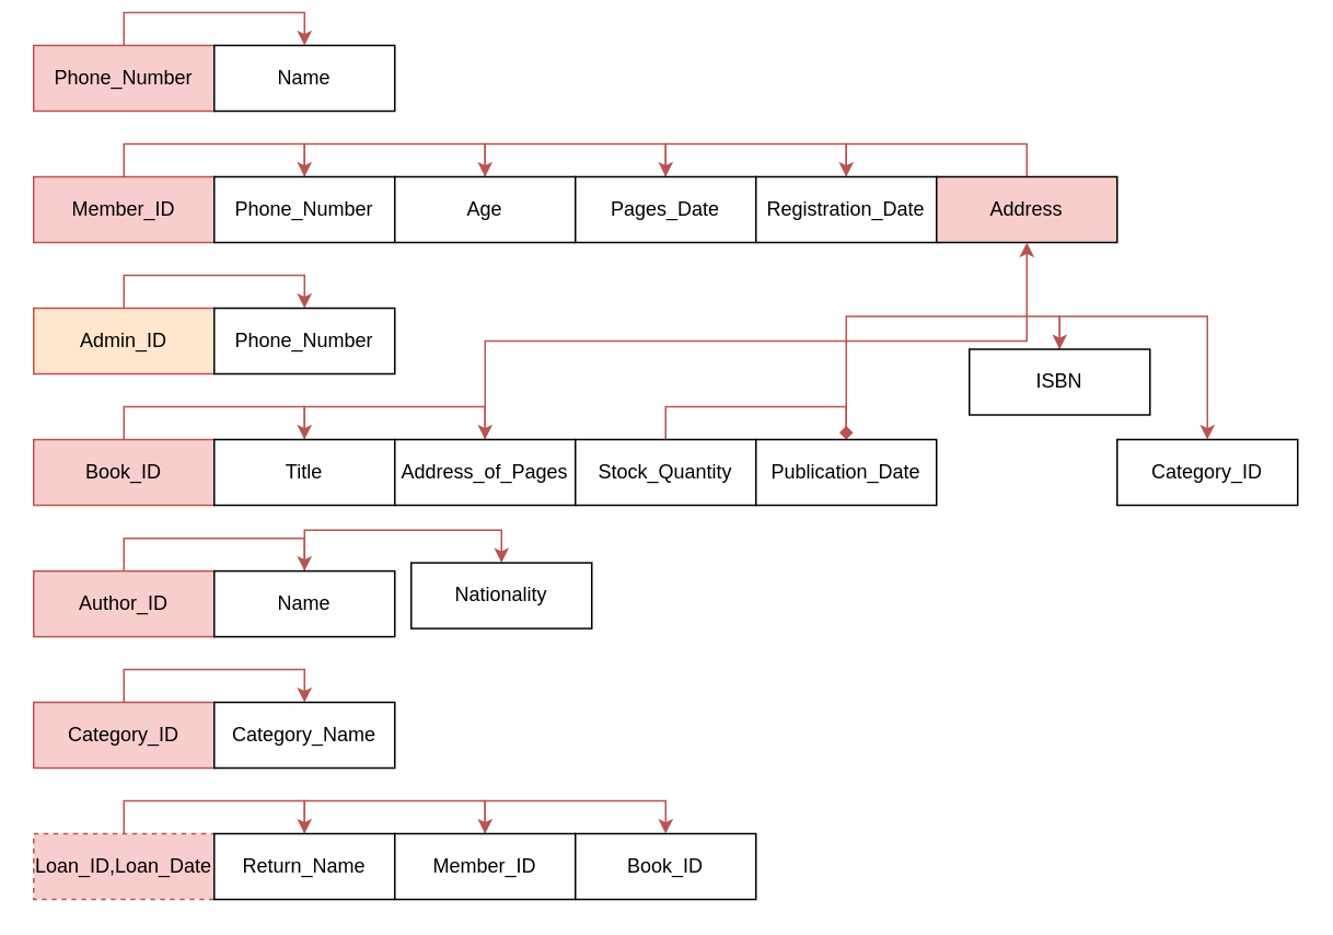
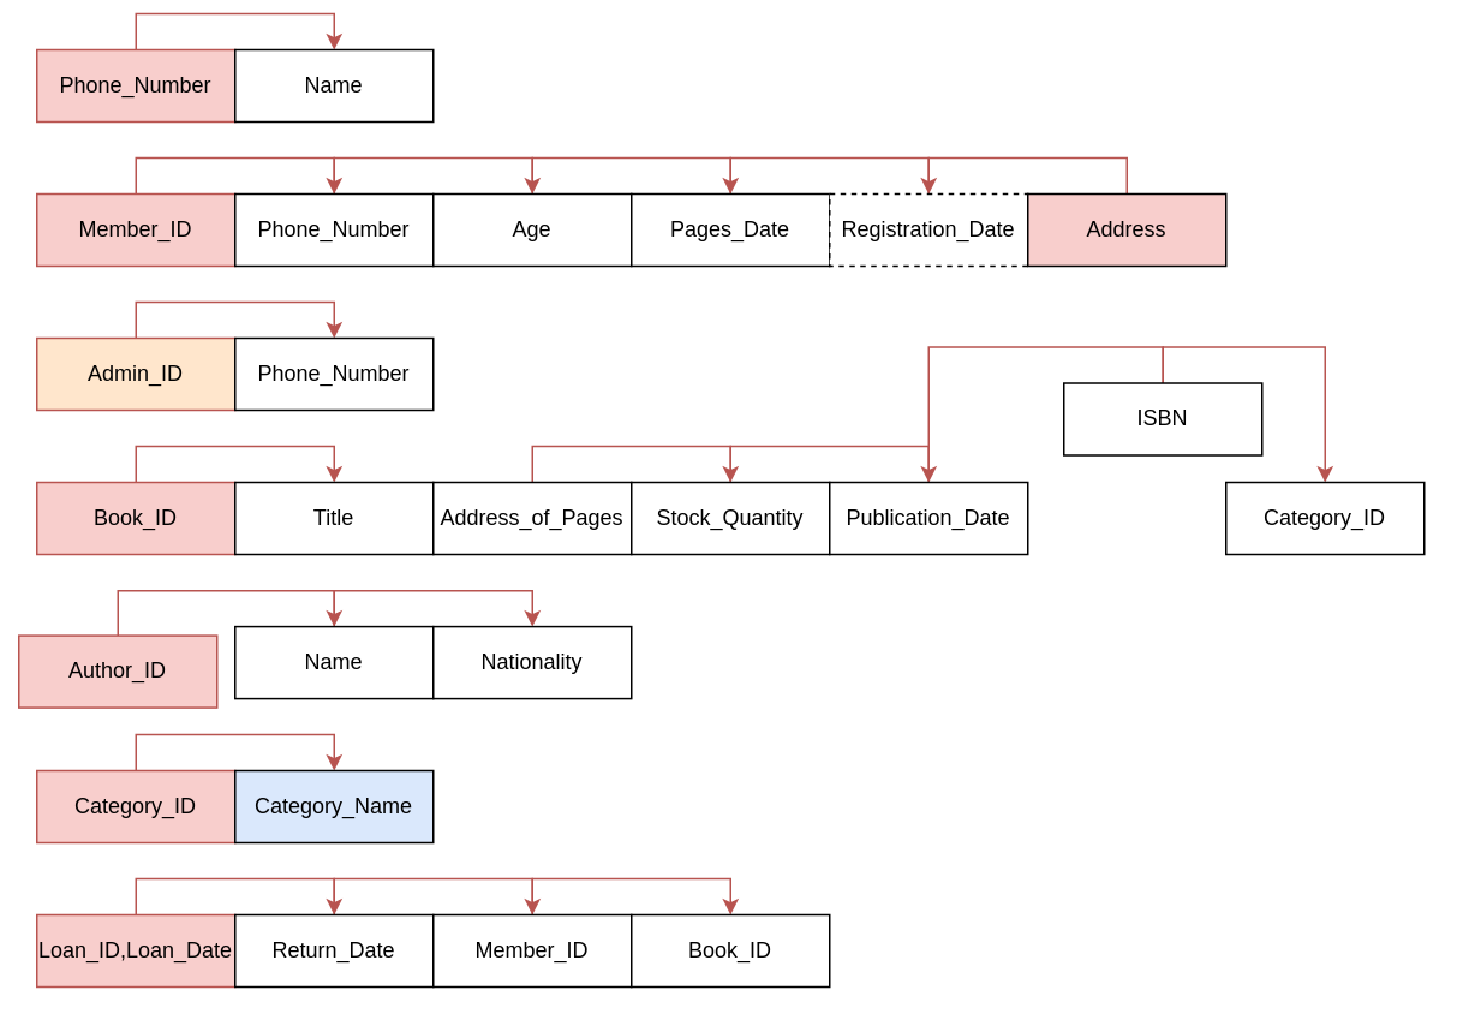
  <mxCell id="0" />
  <mxCell id="1" parent="0" />
  <mxCell id="2" style="edgeStyle=orthogonalEdgeStyle;rounded=0;orthogonalLoop=1;jettySize=auto;html=1;exitX=0.5;exitY=0;exitDx=0;exitDy=0;entryX=0.5;entryY=0;entryDx=0;entryDy=0;fillColor=#f8cecc;strokeColor=#b85450;" edge="1" parent="1" source="3" target="4"><mxGeometry relative="1" as="geometry" /></mxCell>
  <mxCell id="3" value="Phone_Number" style="rounded=0;whiteSpace=wrap;html=1;fillColor=#f8cecc;strokeColor=#b85450;" vertex="1" parent="1"><mxGeometry x="20" y="20" width="110" height="40" as="geometry" /></mxCell>
  <mxCell id="4" value="Name" style="rounded=0;whiteSpace=wrap;html=1;" vertex="1" parent="1"><mxGeometry x="130" y="20" width="110" height="40" as="geometry" /></mxCell>
  <mxCell id="5" style="edgeStyle=orthogonalEdgeStyle;rounded=0;orthogonalLoop=1;jettySize=auto;html=1;exitX=0.5;exitY=0;exitDx=0;exitDy=0;entryX=0.5;entryY=0;entryDx=0;entryDy=0;fillColor=#f8cecc;strokeColor=#b85450;" edge="1" parent="1" source="6" target="8"><mxGeometry relative="1" as="geometry" /></mxCell>
  <mxCell id="6" value="Member_ID" style="rounded=0;whiteSpace=wrap;html=1;fillColor=#f8cecc;strokeColor=#b85450;" vertex="1" parent="1"><mxGeometry x="20" y="100" width="110" height="40" as="geometry" /></mxCell>
  <mxCell id="7" style="edgeStyle=orthogonalEdgeStyle;rounded=0;orthogonalLoop=1;jettySize=auto;html=1;exitX=0.5;exitY=0;exitDx=0;exitDy=0;entryX=0.5;entryY=0;entryDx=0;entryDy=0;fillColor=#f8cecc;strokeColor=#b85450;" edge="1" parent="1" source="8" target="10"><mxGeometry relative="1" as="geometry" /></mxCell>
  <mxCell id="8" value="Phone_Number" style="rounded=0;whiteSpace=wrap;html=1;" vertex="1" parent="1"><mxGeometry x="130" y="100" width="110" height="40" as="geometry" /></mxCell>
  <mxCell id="9" style="edgeStyle=orthogonalEdgeStyle;rounded=0;orthogonalLoop=1;jettySize=auto;html=1;exitX=0.5;exitY=0;exitDx=0;exitDy=0;entryX=0.5;entryY=0;entryDx=0;entryDy=0;fillColor=#f8cecc;strokeColor=#b85450;" edge="1" parent="1" source="10" target="12"><mxGeometry relative="1" as="geometry" /></mxCell>
  <mxCell id="10" value="Age&lt;span style=&quot;color: rgba(0, 0, 0, 0); font-family: monospace; font-size: 0px; text-align: start; text-wrap: nowrap;&quot;&gt;%3CmxGraphModel%3E%3Croot%3E%3CmxCell%20id%3D%220%22%2F%3E%3CmxCell%20id%3D%221%22%20parent%3D%220%22%2F%3E%3CmxCell%20id%3D%222%22%20value%3D%22Phone_Number%22%20style%3D%22rounded%3D0%3BwhiteSpace%3Dwrap%3Bhtml%3D1%3B%22%20vertex%3D%221%22%20parent%3D%221%22%3E%3CmxGeometry%20x%3D%22230%22%20y%3D%22410%22%20width%3D%22110%22%20height%3D%2240%22%20as%3D%22geometry%22%2F%3E%3C%2FmxCell%3E%3C%2Froot%3E%3C%2FmxGraphModel%3E&lt;/span&gt;" style="rounded=0;whiteSpace=wrap;html=1;" vertex="1" parent="1"><mxGeometry x="240" y="100" width="110" height="40" as="geometry" /></mxCell>
  <mxCell id="11" style="edgeStyle=orthogonalEdgeStyle;rounded=0;orthogonalLoop=1;jettySize=auto;html=1;exitX=0.5;exitY=0;exitDx=0;exitDy=0;entryX=0.5;entryY=0;entryDx=0;entryDy=0;fillColor=#f8cecc;strokeColor=#b85450;" edge="1" parent="1" source="12" target="14"><mxGeometry relative="1" as="geometry" /></mxCell>
  <mxCell id="12" value="Pages_Date" style="rounded=0;whiteSpace=wrap;html=1;" vertex="1" parent="1"><mxGeometry x="350" y="100" width="110" height="40" as="geometry" /></mxCell>
  <mxCell id="13" style="edgeStyle=orthogonalEdgeStyle;rounded=0;orthogonalLoop=1;jettySize=auto;html=1;exitX=0.5;exitY=0;exitDx=0;exitDy=0;entryX=0.5;entryY=0;entryDx=0;entryDy=0;fillColor=#f8cecc;strokeColor=#b85450;endArrow=none;" edge="1" parent="1" source="14" target="15"><mxGeometry relative="1" as="geometry" /></mxCell>
- <mxCell id="14" value="Registration_Date" style="rounded=0;whiteSpace=wrap;html=1;" vertex="1" parent="1"><mxGeometry x="460" y="100" width="110" height="40" as="geometry" /></mxCell>
+ <mxCell id="14" value="Registration_Date" style="rounded=0;whiteSpace=wrap;html=1;dashed=1;" vertex="1" parent="1"><mxGeometry x="460" y="100" width="110" height="40" as="geometry" /></mxCell>
  <mxCell id="15" value="Address" style="rounded=0;whiteSpace=wrap;html=1;fillColor=#f8cecc;" vertex="1" parent="1"><mxGeometry x="570" y="100" width="110" height="40" as="geometry" /></mxCell>
  <mxCell id="16" style="edgeStyle=orthogonalEdgeStyle;rounded=0;orthogonalLoop=1;jettySize=auto;html=1;exitX=0.5;exitY=0;exitDx=0;exitDy=0;entryX=0.5;entryY=0;entryDx=0;entryDy=0;fillColor=#f8cecc;strokeColor=#b85450;" edge="1" parent="1" source="17" target="18"><mxGeometry relative="1" as="geometry" /></mxCell>
  <mxCell id="17" value="Admin_ID" style="rounded=0;whiteSpace=wrap;html=1;fillColor=#ffe6cc;strokeColor=#b85450;" vertex="1" parent="1"><mxGeometry x="20" y="180" width="110" height="40" as="geometry" /></mxCell>
  <mxCell id="18" value="Phone_Number" style="rounded=0;whiteSpace=wrap;html=1;" vertex="1" parent="1"><mxGeometry x="130" y="180" width="110" height="40" as="geometry" /></mxCell>
  <mxCell id="19" style="edgeStyle=orthogonalEdgeStyle;rounded=0;orthogonalLoop=1;jettySize=auto;html=1;exitX=0.5;exitY=0;exitDx=0;exitDy=0;entryX=0.5;entryY=0;entryDx=0;entryDy=0;fillColor=#f8cecc;strokeColor=#b85450;" edge="1" parent="1" source="20" target="22"><mxGeometry relative="1" as="geometry" /></mxCell>
  <mxCell id="20" value="Book_ID" style="rounded=0;whiteSpace=wrap;html=1;fillColor=#f8cecc;strokeColor=#b85450;" vertex="1" parent="1"><mxGeometry x="20" y="260" width="110" height="40" as="geometry" /></mxCell>
- <mxCell id="21" style="edgeStyle=orthogonalEdgeStyle;rounded=0;orthogonalLoop=1;jettySize=auto;html=1;exitX=0.5;exitY=0;exitDx=0;exitDy=0;entryX=0.5;entryY=0;entryDx=0;entryDy=0;fillColor=#f8cecc;strokeColor=#b85450;" edge="1" parent="1" source="22" target="24"><mxGeometry relative="1" as="geometry" /></mxCell>
  <mxCell id="22" value="Title" style="rounded=0;whiteSpace=wrap;html=1;" vertex="1" parent="1"><mxGeometry x="130" y="260" width="110" height="40" as="geometry" /></mxCell>
- <mxCell id="23" style="edgeStyle=orthogonalEdgeStyle;rounded=0;orthogonalLoop=1;jettySize=auto;html=1;exitX=0.5;exitY=0;exitDx=0;exitDy=0;fillColor=#f8cecc;strokeColor=#b85450;" edge="1" parent="1" source="24" target="15"><mxGeometry relative="1" as="geometry" /></mxCell>
+ <mxCell id="23" style="edgeStyle=orthogonalEdgeStyle;rounded=0;orthogonalLoop=1;jettySize=auto;html=1;exitX=0.5;exitY=0;exitDx=0;exitDy=0;entryX=0.5;entryY=0;entryDx=0;entryDy=0;fillColor=#f8cecc;strokeColor=#b85450;" edge="1" parent="1" source="24" target="26"><mxGeometry relative="1" as="geometry" /></mxCell>
  <mxCell id="24" value="Address_of_Pages" style="rounded=0;whiteSpace=wrap;html=1;" vertex="1" parent="1"><mxGeometry x="240" y="260" width="110" height="40" as="geometry" /></mxCell>
- <mxCell id="25" style="edgeStyle=orthogonalEdgeStyle;rounded=0;orthogonalLoop=1;jettySize=auto;html=1;exitX=0.5;exitY=0;exitDx=0;exitDy=0;entryX=0.5;entryY=0;entryDx=0;entryDy=0;fillColor=#f8cecc;strokeColor=#b85450;endArrow=diamond;" edge="1" parent="1" source="26" target="28"><mxGeometry relative="1" as="geometry" /></mxCell>
+ <mxCell id="25" style="edgeStyle=orthogonalEdgeStyle;rounded=0;orthogonalLoop=1;jettySize=auto;html=1;exitX=0.5;exitY=0;exitDx=0;exitDy=0;entryX=0.5;entryY=0;entryDx=0;entryDy=0;fillColor=#f8cecc;strokeColor=#b85450;" edge="1" parent="1" source="26" target="28"><mxGeometry relative="1" as="geometry" /></mxCell>
  <mxCell id="26" value="Stock_Quantity" style="rounded=0;whiteSpace=wrap;html=1;" vertex="1" parent="1"><mxGeometry x="350" y="260" width="110" height="40" as="geometry" /></mxCell>
- <mxCell id="27" style="edgeStyle=orthogonalEdgeStyle;rounded=0;orthogonalLoop=1;jettySize=auto;html=1;exitX=0.5;exitY=0;exitDx=0;exitDy=0;entryX=0.5;entryY=0;entryDx=0;entryDy=0;fillColor=#f8cecc;strokeColor=#b85450;" edge="1" parent="1" source="28" target="30"><mxGeometry relative="1" as="geometry" /></mxCell>
+ <mxCell id="27" style="edgeStyle=orthogonalEdgeStyle;rounded=0;orthogonalLoop=1;jettySize=auto;html=1;exitX=0.5;exitY=0;exitDx=0;exitDy=0;entryX=0.5;entryY=0;entryDx=0;entryDy=0;fillColor=#f8cecc;strokeColor=#b85450;endArrow=none;" edge="1" parent="1" source="28" target="30"><mxGeometry relative="1" as="geometry" /></mxCell>
  <mxCell id="28" value="Publication_Date" style="rounded=0;whiteSpace=wrap;html=1;" vertex="1" parent="1"><mxGeometry x="460" y="260" width="110" height="40" as="geometry" /></mxCell>
  <mxCell id="29" style="edgeStyle=orthogonalEdgeStyle;rounded=0;orthogonalLoop=1;jettySize=auto;html=1;exitX=0.5;exitY=0;exitDx=0;exitDy=0;entryX=0.5;entryY=0;entryDx=0;entryDy=0;fillColor=#f8cecc;strokeColor=#b85450;" edge="1" parent="1" source="30" target="31"><mxGeometry relative="1" as="geometry" /></mxCell>
  <mxCell id="30" value="ISBN" style="rounded=0;whiteSpace=wrap;html=1;" vertex="1" parent="1"><mxGeometry x="590" y="205" width="110" height="40" as="geometry" /></mxCell>
  <mxCell id="31" value="Category_ID" style="rounded=0;whiteSpace=wrap;html=1;" vertex="1" parent="1"><mxGeometry x="680" y="260" width="110" height="40" as="geometry" /></mxCell>
  <mxCell id="32" style="edgeStyle=orthogonalEdgeStyle;rounded=0;orthogonalLoop=1;jettySize=auto;html=1;exitX=0.5;exitY=0;exitDx=0;exitDy=0;entryX=0.5;entryY=0;entryDx=0;entryDy=0;fillColor=#f8cecc;strokeColor=#b85450;" edge="1" parent="1" source="33" target="35"><mxGeometry relative="1" as="geometry" /></mxCell>
- <mxCell id="33" value="Author_ID" style="rounded=0;whiteSpace=wrap;html=1;fillColor=#f8cecc;strokeColor=#b85450;" vertex="1" parent="1"><mxGeometry x="20" y="340.06" width="110" height="40" as="geometry" /></mxCell>
+ <mxCell id="33" value="Author_ID" style="rounded=0;whiteSpace=wrap;html=1;fillColor=#f8cecc;strokeColor=#b85450;" vertex="1" parent="1"><mxGeometry x="10" y="345.06" width="110" height="40" as="geometry" /></mxCell>
  <mxCell id="34" style="edgeStyle=orthogonalEdgeStyle;rounded=0;orthogonalLoop=1;jettySize=auto;html=1;exitX=0.5;exitY=0;exitDx=0;exitDy=0;entryX=0.5;entryY=0;entryDx=0;entryDy=0;fillColor=#f8cecc;strokeColor=#b85450;" edge="1" parent="1" source="35" target="36"><mxGeometry relative="1" as="geometry" /></mxCell>
  <mxCell id="35" value="Name" style="rounded=0;whiteSpace=wrap;html=1;" vertex="1" parent="1"><mxGeometry x="130" y="340.06" width="110" height="40" as="geometry" /></mxCell>
- <mxCell id="36" value="Nationality" style="rounded=0;whiteSpace=wrap;html=1;" vertex="1" parent="1"><mxGeometry x="250" y="335.06" width="110" height="40" as="geometry" /></mxCell>
+ <mxCell id="36" value="Nationality" style="rounded=0;whiteSpace=wrap;html=1;" vertex="1" parent="1"><mxGeometry x="240" y="340.06" width="110" height="40" as="geometry" /></mxCell>
  <mxCell id="37" style="edgeStyle=orthogonalEdgeStyle;rounded=0;orthogonalLoop=1;jettySize=auto;html=1;exitX=0.5;exitY=0;exitDx=0;exitDy=0;entryX=0.5;entryY=0;entryDx=0;entryDy=0;fillColor=#f8cecc;strokeColor=#b85450;" edge="1" parent="1" source="38" target="39"><mxGeometry relative="1" as="geometry" /></mxCell>
  <mxCell id="38" value="Category_ID" style="rounded=0;whiteSpace=wrap;html=1;fillColor=#f8cecc;strokeColor=#b85450;" vertex="1" parent="1"><mxGeometry x="20" y="420" width="110" height="40" as="geometry" /></mxCell>
- <mxCell id="39" value="Category_Name" style="rounded=0;whiteSpace=wrap;html=1;" vertex="1" parent="1"><mxGeometry x="130" y="420" width="110" height="40" as="geometry" /></mxCell>
+ <mxCell id="39" value="Category_Name" style="rounded=0;whiteSpace=wrap;html=1;fillColor=#dae8fc;" vertex="1" parent="1"><mxGeometry x="130" y="420" width="110" height="40" as="geometry" /></mxCell>
  <mxCell id="40" style="edgeStyle=orthogonalEdgeStyle;rounded=0;orthogonalLoop=1;jettySize=auto;html=1;exitX=0.5;exitY=0;exitDx=0;exitDy=0;entryX=0.5;entryY=0;entryDx=0;entryDy=0;fillColor=#f8cecc;strokeColor=#b85450;" edge="1" parent="1" source="41" target="43"><mxGeometry relative="1" as="geometry" /></mxCell>
- <mxCell id="41" value="Loan_ID,Loan_Date" style="rounded=0;whiteSpace=wrap;html=1;fillColor=#f8cecc;strokeColor=#b85450;dashed=1;" vertex="1" parent="1"><mxGeometry x="20" y="500" width="110" height="40" as="geometry" /></mxCell>
+ <mxCell id="41" value="Loan_ID,Loan_Date" style="rounded=0;whiteSpace=wrap;html=1;fillColor=#f8cecc;strokeColor=#b85450;" vertex="1" parent="1"><mxGeometry x="20" y="500" width="110" height="40" as="geometry" /></mxCell>
  <mxCell id="42" style="edgeStyle=orthogonalEdgeStyle;rounded=0;orthogonalLoop=1;jettySize=auto;html=1;exitX=0.5;exitY=0;exitDx=0;exitDy=0;entryX=0.5;entryY=0;entryDx=0;entryDy=0;fillColor=#f8cecc;strokeColor=#b85450;" edge="1" parent="1" source="43" target="45"><mxGeometry relative="1" as="geometry" /></mxCell>
- <mxCell id="43" value="Return_Name" style="rounded=0;whiteSpace=wrap;html=1;" vertex="1" parent="1"><mxGeometry x="130" y="500" width="110" height="40" as="geometry" /></mxCell>
+ <mxCell id="43" value="Return_Date" style="rounded=0;whiteSpace=wrap;html=1;" vertex="1" parent="1"><mxGeometry x="130" y="500" width="110" height="40" as="geometry" /></mxCell>
  <mxCell id="44" style="edgeStyle=orthogonalEdgeStyle;rounded=0;orthogonalLoop=1;jettySize=auto;html=1;exitX=0.5;exitY=0;exitDx=0;exitDy=0;entryX=0.5;entryY=0;entryDx=0;entryDy=0;fillColor=#f8cecc;strokeColor=#b85450;" edge="1" parent="1" source="45" target="46"><mxGeometry relative="1" as="geometry" /></mxCell>
  <mxCell id="45" value="Member_ID" style="rounded=0;whiteSpace=wrap;html=1;" vertex="1" parent="1"><mxGeometry x="240" y="500" width="110" height="40" as="geometry" /></mxCell>
  <mxCell id="46" value="Book_ID" style="rounded=0;whiteSpace=wrap;html=1;" vertex="1" parent="1"><mxGeometry x="350" y="500" width="110" height="40" as="geometry" /></mxCell>
